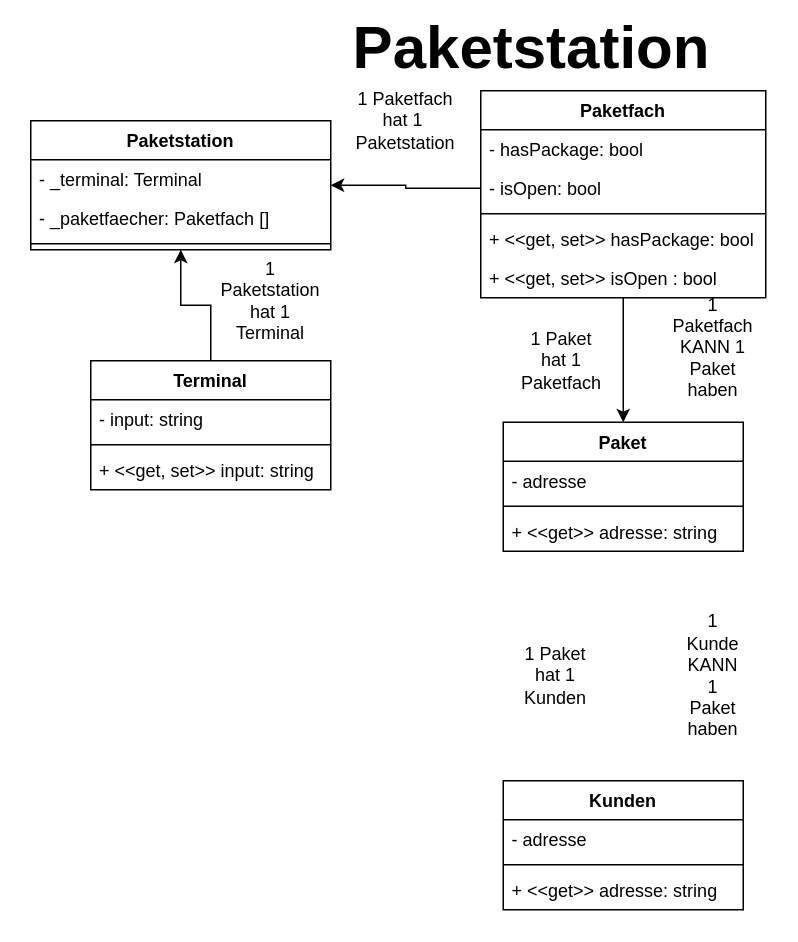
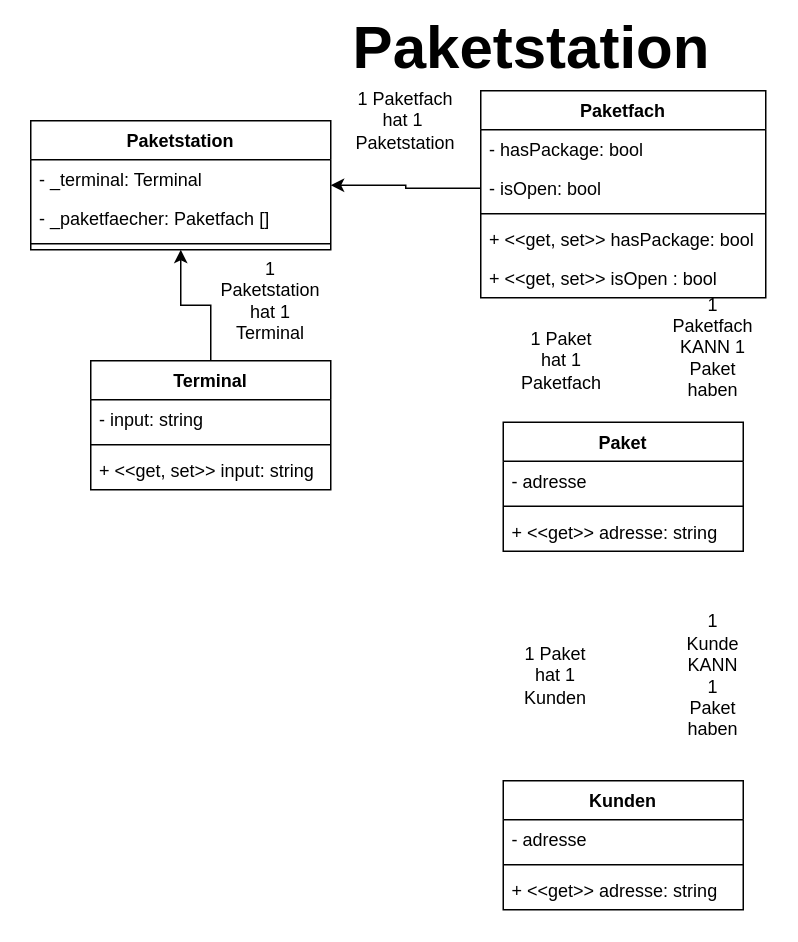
  <mxCell id="0" />
  <mxCell id="1" parent="0" />
  <mxCell id="2" value="&lt;b&gt;&lt;font style=&quot;font-size: 40px&quot;&gt;Paketstation&lt;/font&gt;&lt;/b&gt;" style="text;html=1;strokeColor=none;fillColor=none;align=center;verticalAlign=middle;whiteSpace=wrap;rounded=0;" vertex="1" parent="1"><mxGeometry x="334" y="20" width="40" height="20" as="geometry" /></mxCell>
  <mxCell id="3" value="Paketstation" style="swimlane;fontStyle=1;align=center;verticalAlign=top;childLayout=stackLayout;horizontal=1;startSize=26;horizontalStack=0;resizeParent=1;resizeParentMax=0;resizeLast=0;collapsible=1;marginBottom=0;" vertex="1" parent="1"><mxGeometry x="20" y="80" width="200" height="86" as="geometry" /></mxCell>
  <mxCell id="4" value="- _terminal: Terminal" style="text;strokeColor=none;fillColor=none;align=left;verticalAlign=top;spacingLeft=4;spacingRight=4;overflow=hidden;rotatable=0;points=[[0,0.5],[1,0.5]];portConstraint=eastwest;" vertex="1" parent="3"><mxGeometry y="26" width="200" height="26" as="geometry" /></mxCell>
  <mxCell id="5" value="- _paketfaecher: Paketfach []" style="text;strokeColor=none;fillColor=none;align=left;verticalAlign=top;spacingLeft=4;spacingRight=4;overflow=hidden;rotatable=0;points=[[0,0.5],[1,0.5]];portConstraint=eastwest;" vertex="1" parent="3"><mxGeometry y="52" width="200" height="26" as="geometry" /></mxCell>
  <mxCell id="6" value="" style="line;strokeWidth=1;fillColor=none;align=left;verticalAlign=middle;spacingTop=-1;spacingLeft=3;spacingRight=3;rotatable=0;labelPosition=right;points=[];portConstraint=eastwest;" vertex="1" parent="3"><mxGeometry y="78" width="200" height="8" as="geometry" /></mxCell>
- <mxCell id="7" style="edgeStyle=orthogonalEdgeStyle;rounded=0;orthogonalLoop=1;jettySize=auto;html=1;" edge="1" parent="1" source="8" target="14"><mxGeometry relative="1" as="geometry" /></mxCell>
  <mxCell id="8" value="Paketfach" style="swimlane;fontStyle=1;align=center;verticalAlign=top;childLayout=stackLayout;horizontal=1;startSize=26;horizontalStack=0;resizeParent=1;resizeParentMax=0;resizeLast=0;collapsible=1;marginBottom=0;" vertex="1" parent="1"><mxGeometry x="320" y="60" width="190" height="138" as="geometry" /></mxCell>
  <mxCell id="9" value="- hasPackage: bool" style="text;strokeColor=none;fillColor=none;align=left;verticalAlign=top;spacingLeft=4;spacingRight=4;overflow=hidden;rotatable=0;points=[[0,0.5],[1,0.5]];portConstraint=eastwest;" vertex="1" parent="8"><mxGeometry y="26" width="190" height="26" as="geometry" /></mxCell>
  <mxCell id="10" value="- isOpen: bool" style="text;strokeColor=none;fillColor=none;align=left;verticalAlign=top;spacingLeft=4;spacingRight=4;overflow=hidden;rotatable=0;points=[[0,0.5],[1,0.5]];portConstraint=eastwest;" vertex="1" parent="8"><mxGeometry y="52" width="190" height="26" as="geometry" /></mxCell>
  <mxCell id="11" value="" style="line;strokeWidth=1;fillColor=none;align=left;verticalAlign=middle;spacingTop=-1;spacingLeft=3;spacingRight=3;rotatable=0;labelPosition=right;points=[];portConstraint=eastwest;" vertex="1" parent="8"><mxGeometry y="78" width="190" height="8" as="geometry" /></mxCell>
  <mxCell id="12" value="+ &lt;&lt;get, set&gt;&gt; hasPackage: bool" style="text;strokeColor=none;fillColor=none;align=left;verticalAlign=top;spacingLeft=4;spacingRight=4;overflow=hidden;rotatable=0;points=[[0,0.5],[1,0.5]];portConstraint=eastwest;" vertex="1" parent="8"><mxGeometry y="86" width="190" height="26" as="geometry" /></mxCell>
  <mxCell id="13" value="+ &lt;&lt;get, set&gt;&gt; isOpen : bool" style="text;strokeColor=none;fillColor=none;align=left;verticalAlign=top;spacingLeft=4;spacingRight=4;overflow=hidden;rotatable=0;points=[[0,0.5],[1,0.5]];portConstraint=eastwest;" vertex="1" parent="8"><mxGeometry y="112" width="190" height="26" as="geometry" /></mxCell>
  <mxCell id="14" value="Paket" style="swimlane;fontStyle=1;align=center;verticalAlign=top;childLayout=stackLayout;horizontal=1;startSize=26;horizontalStack=0;resizeParent=1;resizeParentMax=0;resizeLast=0;collapsible=1;marginBottom=0;" vertex="1" parent="1"><mxGeometry x="335" y="281" width="160" height="86" as="geometry" /></mxCell>
  <mxCell id="15" value="- adresse" style="text;strokeColor=none;fillColor=none;align=left;verticalAlign=top;spacingLeft=4;spacingRight=4;overflow=hidden;rotatable=0;points=[[0,0.5],[1,0.5]];portConstraint=eastwest;" vertex="1" parent="14"><mxGeometry y="26" width="160" height="26" as="geometry" /></mxCell>
  <mxCell id="16" value="" style="line;strokeWidth=1;fillColor=none;align=left;verticalAlign=middle;spacingTop=-1;spacingLeft=3;spacingRight=3;rotatable=0;labelPosition=right;points=[];portConstraint=eastwest;" vertex="1" parent="14"><mxGeometry y="52" width="160" height="8" as="geometry" /></mxCell>
  <mxCell id="17" value="+ &lt;&lt;get&gt;&gt; adresse: string" style="text;strokeColor=none;fillColor=none;align=left;verticalAlign=top;spacingLeft=4;spacingRight=4;overflow=hidden;rotatable=0;points=[[0,0.5],[1,0.5]];portConstraint=eastwest;" vertex="1" parent="14"><mxGeometry y="60" width="160" height="26" as="geometry" /></mxCell>
  <mxCell id="18" style="edgeStyle=orthogonalEdgeStyle;rounded=0;orthogonalLoop=1;jettySize=auto;html=1;exitX=0.5;exitY=0;exitDx=0;exitDy=0;" edge="1" parent="1" source="19" target="3"><mxGeometry relative="1" as="geometry" /></mxCell>
  <mxCell id="19" value="Terminal" style="swimlane;fontStyle=1;align=center;verticalAlign=top;childLayout=stackLayout;horizontal=1;startSize=26;horizontalStack=0;resizeParent=1;resizeParentMax=0;resizeLast=0;collapsible=1;marginBottom=0;" vertex="1" parent="1"><mxGeometry x="60" y="240" width="160" height="86" as="geometry" /></mxCell>
  <mxCell id="20" value="- input: string" style="text;strokeColor=none;fillColor=none;align=left;verticalAlign=top;spacingLeft=4;spacingRight=4;overflow=hidden;rotatable=0;points=[[0,0.5],[1,0.5]];portConstraint=eastwest;" vertex="1" parent="19"><mxGeometry y="26" width="160" height="26" as="geometry" /></mxCell>
  <mxCell id="21" value="" style="line;strokeWidth=1;fillColor=none;align=left;verticalAlign=middle;spacingTop=-1;spacingLeft=3;spacingRight=3;rotatable=0;labelPosition=right;points=[];portConstraint=eastwest;" vertex="1" parent="19"><mxGeometry y="52" width="160" height="8" as="geometry" /></mxCell>
  <mxCell id="22" value="+ &lt;&lt;get, set&gt;&gt; input: string" style="text;strokeColor=none;fillColor=none;align=left;verticalAlign=top;spacingLeft=4;spacingRight=4;overflow=hidden;rotatable=0;points=[[0,0.5],[1,0.5]];portConstraint=eastwest;" vertex="1" parent="19"><mxGeometry y="60" width="160" height="26" as="geometry" /></mxCell>
  <mxCell id="23" value="Kunden" style="swimlane;fontStyle=1;align=center;verticalAlign=top;childLayout=stackLayout;horizontal=1;startSize=26;horizontalStack=0;resizeParent=1;resizeParentMax=0;resizeLast=0;collapsible=1;marginBottom=0;" vertex="1" parent="1"><mxGeometry x="335" y="520" width="160" height="86" as="geometry" /></mxCell>
  <mxCell id="24" value="- adresse" style="text;strokeColor=none;fillColor=none;align=left;verticalAlign=top;spacingLeft=4;spacingRight=4;overflow=hidden;rotatable=0;points=[[0,0.5],[1,0.5]];portConstraint=eastwest;" vertex="1" parent="23"><mxGeometry y="26" width="160" height="26" as="geometry" /></mxCell>
  <mxCell id="25" value="" style="line;strokeWidth=1;fillColor=none;align=left;verticalAlign=middle;spacingTop=-1;spacingLeft=3;spacingRight=3;rotatable=0;labelPosition=right;points=[];portConstraint=eastwest;" vertex="1" parent="23"><mxGeometry y="52" width="160" height="8" as="geometry" /></mxCell>
  <mxCell id="26" value="+ &lt;&lt;get&gt;&gt; adresse: string" style="text;strokeColor=none;fillColor=none;align=left;verticalAlign=top;spacingLeft=4;spacingRight=4;overflow=hidden;rotatable=0;points=[[0,0.5],[1,0.5]];portConstraint=eastwest;" vertex="1" parent="23"><mxGeometry y="60" width="160" height="26" as="geometry" /></mxCell>
  <mxCell id="27" style="edgeStyle=orthogonalEdgeStyle;rounded=0;orthogonalLoop=1;jettySize=auto;html=1;" edge="1" parent="1" source="10" target="3"><mxGeometry relative="1" as="geometry" /></mxCell>
  <mxCell id="28" value="1 Paketstation hat 1 Terminal" style="text;html=1;strokeColor=none;fillColor=none;align=center;verticalAlign=middle;whiteSpace=wrap;rounded=0;" vertex="1" parent="1"><mxGeometry x="160" y="190" width="40" height="20" as="geometry" /></mxCell>
  <mxCell id="29" value="1 Paketfach hat 1&amp;nbsp; Paketstation" style="text;html=1;strokeColor=none;fillColor=none;align=center;verticalAlign=middle;whiteSpace=wrap;rounded=0;" vertex="1" parent="1"><mxGeometry x="250" y="70" width="40" height="20" as="geometry" /></mxCell>
  <mxCell id="30" value="1 Paketfach KANN 1 Paket haben" style="text;html=1;strokeColor=none;fillColor=none;align=center;verticalAlign=middle;whiteSpace=wrap;rounded=0;" vertex="1" parent="1"><mxGeometry x="455" y="221" width="40" height="20" as="geometry" /></mxCell>
  <mxCell id="31" style="edgeStyle=orthogonalEdgeStyle;rounded=0;orthogonalLoop=1;jettySize=auto;html=1;exitX=0.5;exitY=1;exitDx=0;exitDy=0;" edge="1" parent="1" source="30" target="30"><mxGeometry relative="1" as="geometry" /></mxCell>
  <mxCell id="32" value="1 Kunde KANN 1 Paket haben" style="text;html=1;strokeColor=none;fillColor=none;align=center;verticalAlign=middle;whiteSpace=wrap;rounded=0;" vertex="1" parent="1"><mxGeometry x="455" y="440" width="40" height="20" as="geometry" /></mxCell>
  <mxCell id="33" value="1 Paket hat 1 Kunden" style="text;html=1;strokeColor=none;fillColor=none;align=center;verticalAlign=middle;whiteSpace=wrap;rounded=0;" vertex="1" parent="1"><mxGeometry x="350" y="440" width="40" height="20" as="geometry" /></mxCell>
  <mxCell id="34" value="1 Paket hat 1 Paketfach" style="text;html=1;strokeColor=none;fillColor=none;align=center;verticalAlign=middle;whiteSpace=wrap;rounded=0;" vertex="1" parent="1"><mxGeometry x="354" y="230" width="40" height="20" as="geometry" /></mxCell>
